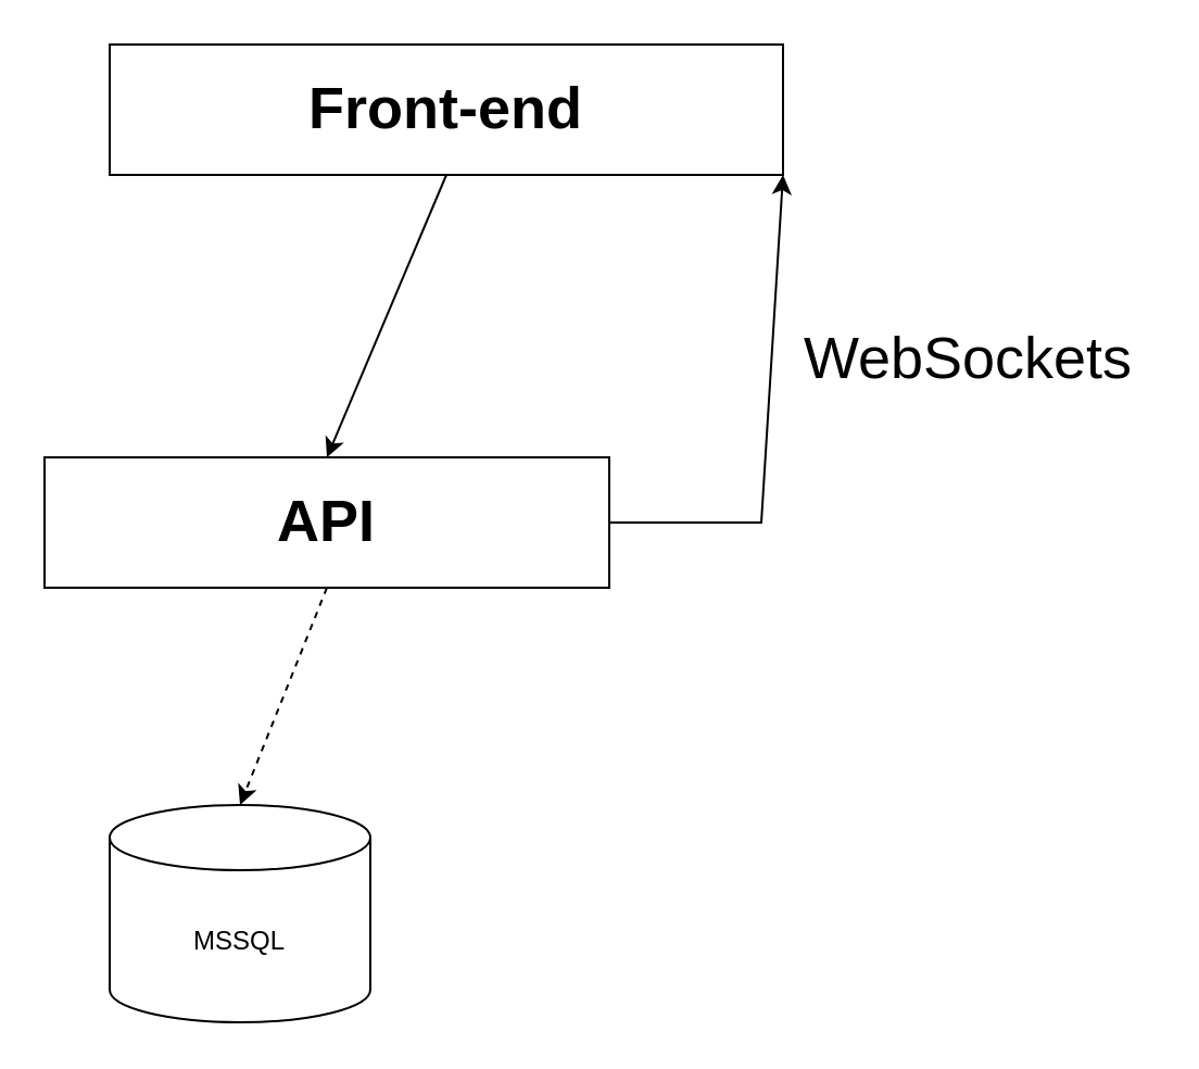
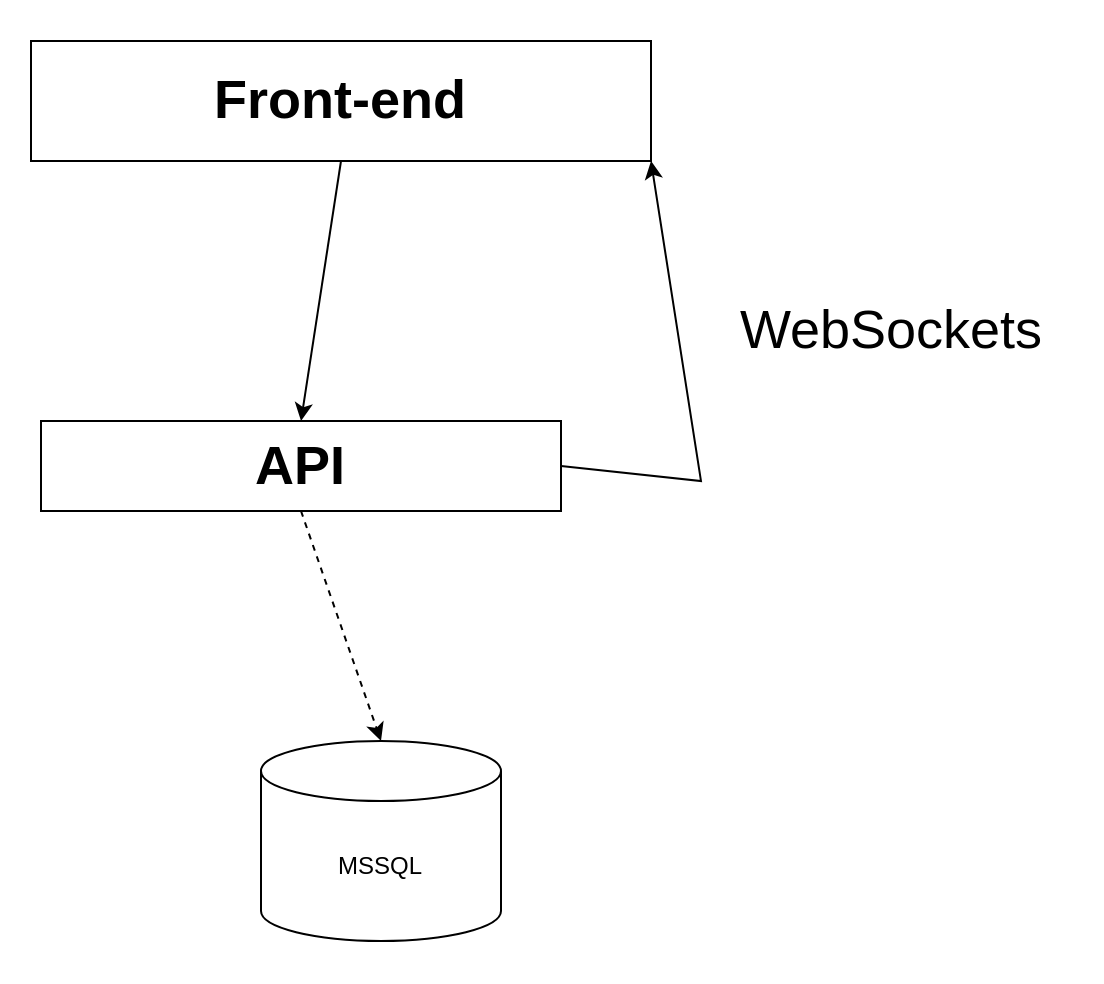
  <mxCell id="0" />
  <mxCell id="1" parent="0" />
- <mxCell id="2" value="MSSQL" style="shape=cylinder3;whiteSpace=wrap;html=1;boundedLbl=1;backgroundOutline=1;size=15;" parent="1" vertex="1"><mxGeometry x="50" y="370" width="120" height="100" as="geometry" /></mxCell>
- <mxCell id="3" value="&lt;b style=&quot;line-height: 1.2;&quot;&gt;&lt;font style=&quot;font-size: 27px;&quot;&gt;Front-end&lt;/font&gt;&lt;/b&gt;" style="rounded=0;whiteSpace=wrap;html=1;" parent="1" vertex="1"><mxGeometry x="50" y="20" width="310" height="60" as="geometry" /></mxCell>
- <mxCell id="4" value="&lt;b&gt;API&lt;/b&gt;" style="rounded=0;whiteSpace=wrap;html=1;fontSize=27;" parent="1" vertex="1"><mxGeometry x="20" y="210" width="260" height="60" as="geometry" /></mxCell>
+ <mxCell id="2" value="MSSQL" style="shape=cylinder3;whiteSpace=wrap;html=1;boundedLbl=1;backgroundOutline=1;size=15;" parent="1" vertex="1"><mxGeometry x="130" y="370" width="120" height="100" as="geometry" /></mxCell>
+ <mxCell id="3" value="&lt;b style=&quot;line-height: 1.2;&quot;&gt;&lt;font style=&quot;font-size: 27px;&quot;&gt;Front-end&lt;/font&gt;&lt;/b&gt;" style="rounded=0;whiteSpace=wrap;html=1;" parent="1" vertex="1"><mxGeometry x="15" y="20" width="310" height="60" as="geometry" /></mxCell>
+ <mxCell id="4" value="&lt;b&gt;API&lt;/b&gt;" style="rounded=0;whiteSpace=wrap;html=1;fontSize=27;" parent="1" vertex="1"><mxGeometry x="20" y="210" width="260" height="45" as="geometry" /></mxCell>
  <mxCell id="5" value="" style="endArrow=classic;html=1;rounded=0;fontSize=27;exitX=0.5;exitY=1;exitDx=0;exitDy=0;entryX=0.5;entryY=0;entryDx=0;entryDy=0;" parent="1" source="3" target="4" edge="1"><mxGeometry width="50" height="50" relative="1" as="geometry"><mxPoint x="240" y="340" as="sourcePoint" /><mxPoint x="290" y="290" as="targetPoint" /></mxGeometry></mxCell>
  <mxCell id="6" value="" style="endArrow=classic;html=1;rounded=0;fontSize=27;exitX=0.5;exitY=1;exitDx=0;exitDy=0;entryX=0.5;entryY=0;entryDx=0;entryDy=0;entryPerimeter=0;dashed=1;" parent="1" source="4" target="2" edge="1"><mxGeometry width="50" height="50" relative="1" as="geometry"><mxPoint x="240" y="340" as="sourcePoint" /><mxPoint x="290" y="290" as="targetPoint" /></mxGeometry></mxCell>
  <mxCell id="7" value="" style="endArrow=classic;html=1;rounded=0;fontSize=27;exitX=1;exitY=0.5;exitDx=0;exitDy=0;entryX=1;entryY=1;entryDx=0;entryDy=0;" parent="1" source="4" target="3" edge="1"><mxGeometry width="50" height="50" relative="1" as="geometry"><mxPoint x="290" y="240" as="sourcePoint" /><mxPoint x="340" y="190" as="targetPoint" /><Array as="points"><mxPoint x="350" y="240" /></Array></mxGeometry></mxCell>
  <mxCell id="8" value="WebSockets&lt;br&gt;" style="text;html=1;align=center;verticalAlign=middle;resizable=0;points=[];autosize=1;strokeColor=none;fillColor=none;fontSize=27;" parent="1" vertex="1"><mxGeometry x="360" y="140" width="170" height="50" as="geometry" /></mxCell>
